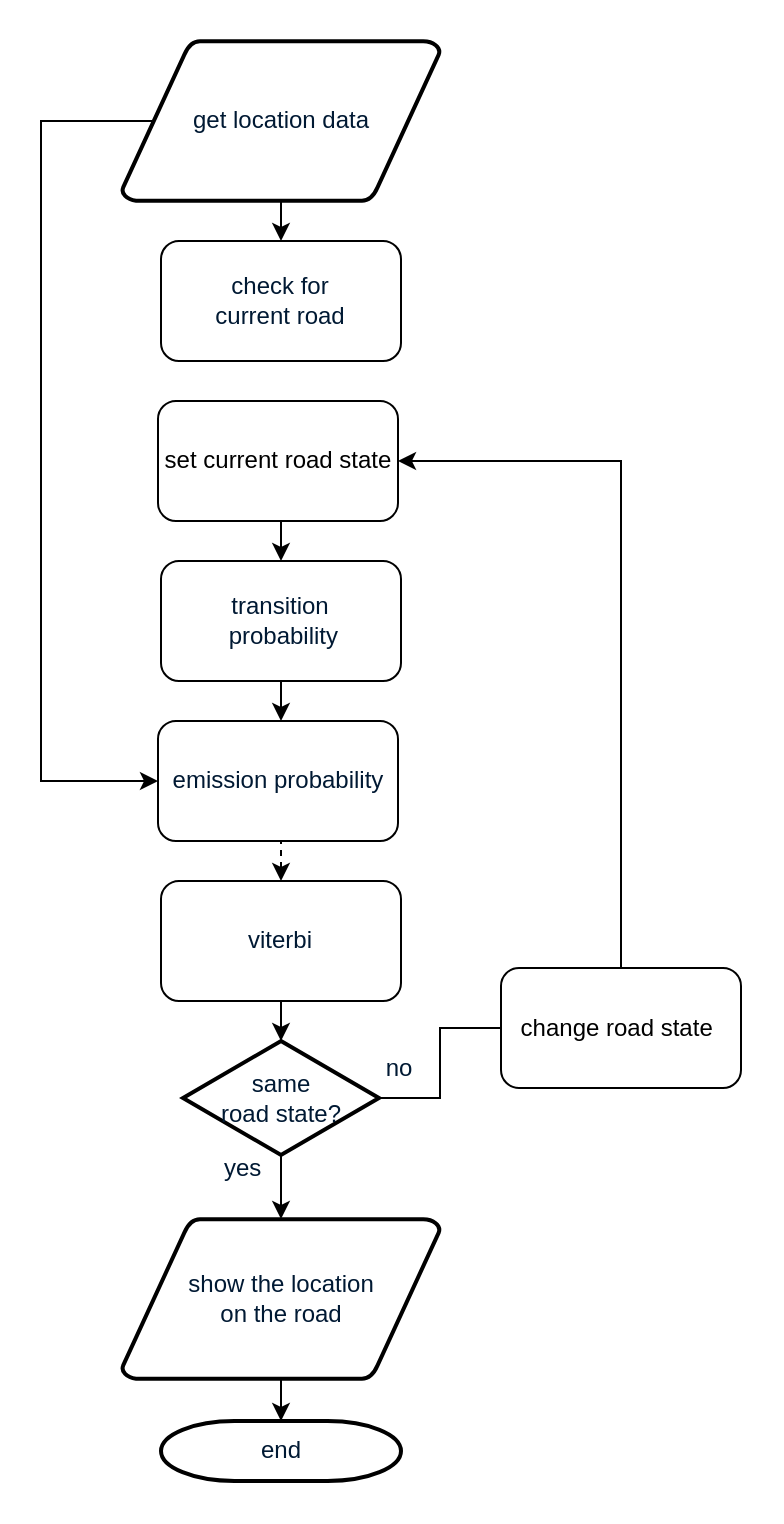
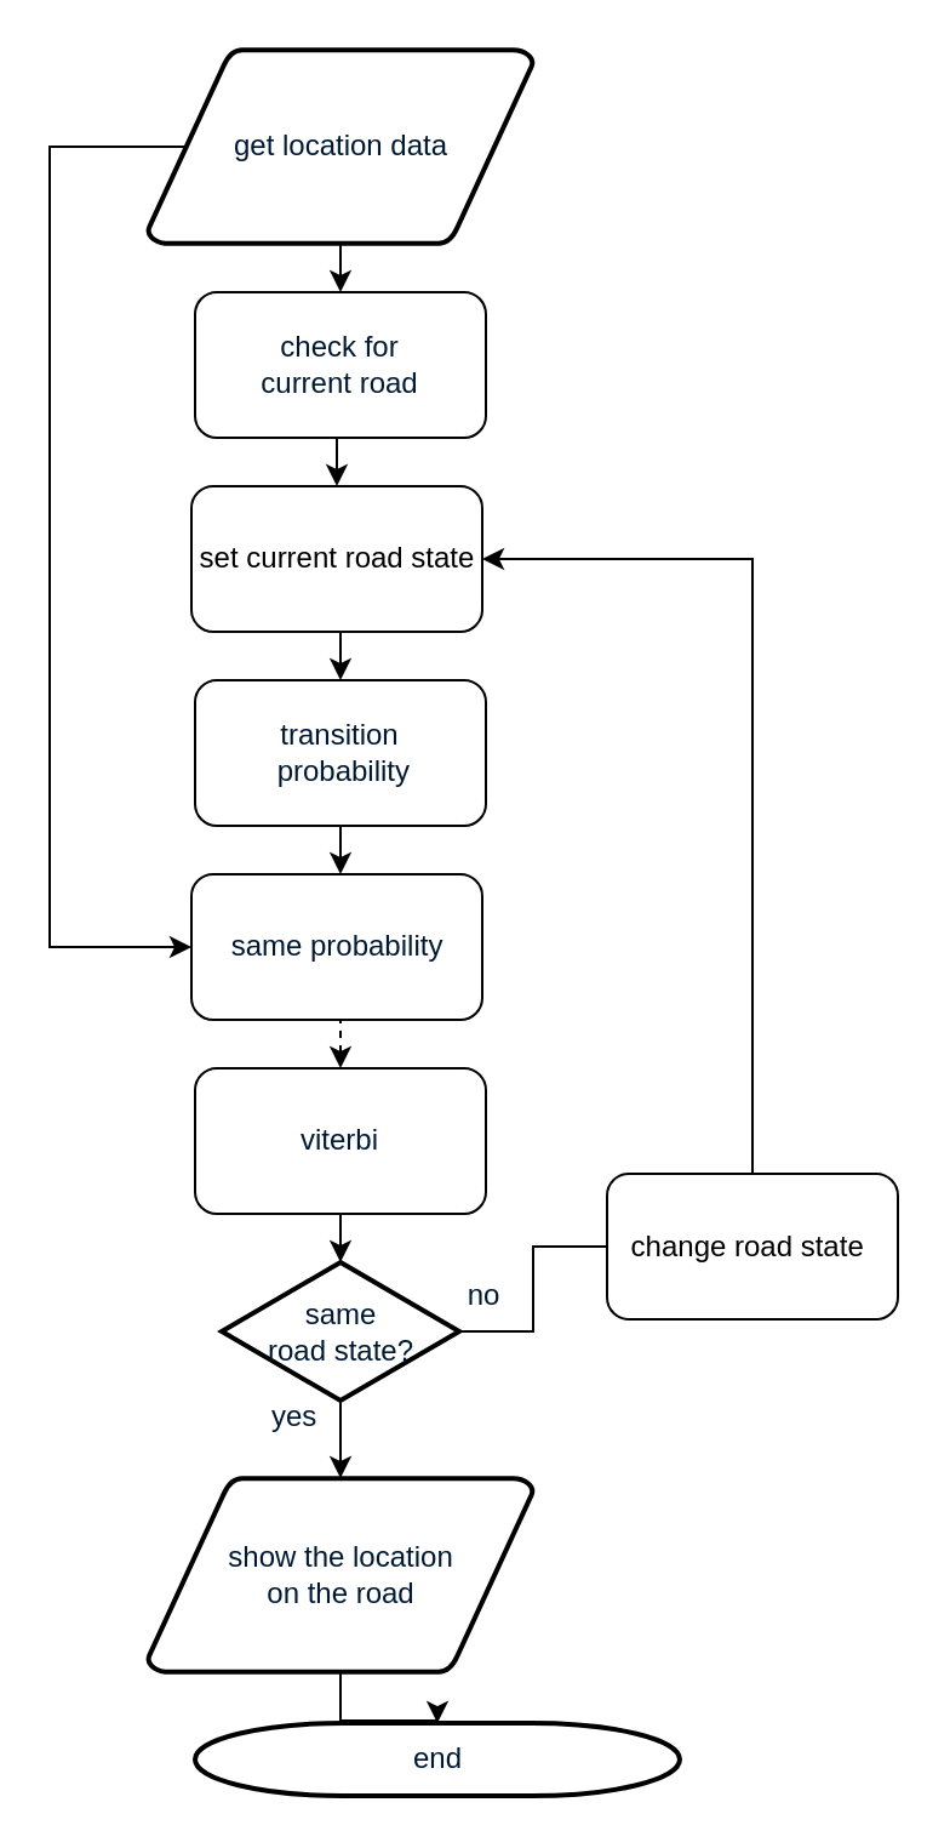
  <mxCell id="0" />
  <mxCell id="1" parent="0" />
- <mxCell id="2" value="end" style="shape=mxgraph.flowchart.terminator;fillColor=#FFFFFF;strokeColor=#000000;strokeWidth=2;gradientColor=none;gradientDirection=north;fontColor=#001933;fontStyle=0;html=1;" parent="1" vertex="1"><mxGeometry x="80" y="710" width="120" height="30" as="geometry" /></mxCell>
+ <mxCell id="2" value="end" style="shape=mxgraph.flowchart.terminator;fillColor=#FFFFFF;strokeColor=#000000;strokeWidth=2;gradientColor=none;gradientDirection=north;fontColor=#001933;fontStyle=0;html=1;" parent="1" vertex="1"><mxGeometry x="80" y="710" width="200" height="30" as="geometry" /></mxCell>
  <mxCell id="3" style="edgeStyle=orthogonalEdgeStyle;rounded=0;orthogonalLoop=1;jettySize=auto;html=1;exitX=0.5;exitY=1;exitDx=0;exitDy=0;exitPerimeter=0;entryX=0.5;entryY=0;entryDx=0;entryDy=0;" edge="1" parent="1" source="5" target="13"><mxGeometry relative="1" as="geometry" /></mxCell>
  <mxCell id="4" style="edgeStyle=orthogonalEdgeStyle;rounded=0;orthogonalLoop=1;jettySize=auto;html=1;exitX=0.095;exitY=0.5;exitDx=0;exitDy=0;exitPerimeter=0;entryX=0;entryY=0.5;entryDx=0;entryDy=0;" edge="1" parent="1" source="5" target="26"><mxGeometry relative="1" as="geometry"><Array as="points"><mxPoint x="20" y="60" /><mxPoint x="20" y="390" /></Array></mxGeometry></mxCell>
  <mxCell id="5" value="get location data" style="shape=mxgraph.flowchart.data;fillColor=#FFFFFF;strokeColor=#000000;strokeWidth=2;gradientColor=none;gradientDirection=north;fontColor=#001933;fontStyle=0;html=1;" parent="1" vertex="1"><mxGeometry x="60.5" y="20" width="159" height="80" as="geometry" /></mxCell>
  <mxCell id="6" style="edgeStyle=orthogonalEdgeStyle;rounded=0;orthogonalLoop=1;jettySize=auto;html=1;exitX=0.905;exitY=0.5;exitDx=0;exitDy=0;exitPerimeter=0;entryX=0.167;entryY=0.492;entryDx=0;entryDy=0;entryPerimeter=0;strokeColor=none;" parent="1" source="26" edge="1"><mxGeometry relative="1" as="geometry"><mxPoint x="360" y="390.333" as="targetPoint" /></mxGeometry></mxCell>
  <mxCell id="7" style="edgeStyle=orthogonalEdgeStyle;rounded=0;orthogonalLoop=1;jettySize=auto;html=1;exitX=0.5;exitY=1;exitDx=0;exitDy=0;exitPerimeter=0;entryX=0.5;entryY=0;entryDx=0;entryDy=0;entryPerimeter=0;" edge="1" parent="1" source="9" target="22"><mxGeometry relative="1" as="geometry" /></mxCell>
  <mxCell id="8" style="edgeStyle=orthogonalEdgeStyle;rounded=0;orthogonalLoop=1;jettySize=auto;html=1;exitX=1;exitY=0.5;exitDx=0;exitDy=0;exitPerimeter=0;endArrow=none;endFill=0;" edge="1" parent="1" source="9" target="15"><mxGeometry relative="1" as="geometry" /></mxCell>
  <mxCell id="9" value="same &lt;br&gt;road state?" style="shape=mxgraph.flowchart.decision;fillColor=#FFFFFF;strokeColor=#000000;strokeWidth=2;gradientColor=none;gradientDirection=north;fontColor=#001933;fontStyle=0;html=1;" parent="1" vertex="1"><mxGeometry x="91" y="520" width="98" height="57" as="geometry" /></mxCell>
  <mxCell id="10" value="yes" style="text;fontColor=#001933;fontStyle=0;html=1;strokeColor=none;gradientColor=none;fillColor=none;strokeWidth=2;" parent="1" vertex="1"><mxGeometry x="109.5" y="570" width="40" height="26" as="geometry" /></mxCell>
  <mxCell id="11" value="no" style="text;fontColor=#001933;fontStyle=0;html=1;strokeColor=none;gradientColor=none;fillColor=none;strokeWidth=2;align=center;" parent="1" vertex="1"><mxGeometry x="178.5" y="520" width="40" height="26" as="geometry" /></mxCell>
+ <mxCell id="12" style="edgeStyle=orthogonalEdgeStyle;rounded=0;orthogonalLoop=1;jettySize=auto;html=1;exitX=0.5;exitY=1;exitDx=0;exitDy=0;entryX=0.5;entryY=0;entryDx=0;entryDy=0;" edge="1" parent="1" source="13" target="24"><mxGeometry relative="1" as="geometry" /></mxCell>
  <mxCell id="13" value="&lt;span style=&quot;color: rgb(0 , 25 , 51)&quot;&gt;check for&lt;/span&gt;&lt;br style=&quot;color: rgb(0 , 25 , 51)&quot;&gt;&lt;span style=&quot;color: rgb(0 , 25 , 51)&quot;&gt;current road&lt;/span&gt;" style="rounded=1;whiteSpace=wrap;html=1;" parent="1" vertex="1"><mxGeometry x="80" y="120" width="120" height="60" as="geometry" /></mxCell>
  <mxCell id="14" style="edgeStyle=orthogonalEdgeStyle;rounded=0;orthogonalLoop=1;jettySize=auto;html=1;exitX=0.5;exitY=0;exitDx=0;exitDy=0;entryX=1;entryY=0.5;entryDx=0;entryDy=0;" edge="1" parent="1" source="15" target="24"><mxGeometry relative="1" as="geometry" /></mxCell>
  <mxCell id="15" value="change road state&amp;nbsp;" style="rounded=1;whiteSpace=wrap;html=1;" parent="1" vertex="1"><mxGeometry x="250" y="483.5" width="120" height="60" as="geometry" /></mxCell>
  <mxCell id="16" style="edgeStyle=orthogonalEdgeStyle;rounded=0;orthogonalLoop=1;jettySize=auto;html=1;exitX=0.5;exitY=1;exitDx=0;exitDy=0;" edge="1" parent="1" source="17"><mxGeometry relative="1" as="geometry"><mxPoint x="140" y="360" as="targetPoint" /></mxGeometry></mxCell>
  <mxCell id="17" value="&lt;span style=&quot;color: rgb(0 , 25 , 51) ; white-space: normal&quot;&gt;transition&lt;/span&gt;&lt;br style=&quot;color: rgb(0 , 25 , 51) ; white-space: normal&quot;&gt;&lt;span style=&quot;color: rgb(0 , 25 , 51) ; white-space: normal&quot;&gt;&amp;nbsp;probability&lt;/span&gt;" style="rounded=1;whiteSpace=wrap;html=1;" parent="1" vertex="1"><mxGeometry x="80" y="280" width="120" height="60" as="geometry" /></mxCell>
  <mxCell id="18" style="edgeStyle=orthogonalEdgeStyle;rounded=0;orthogonalLoop=1;jettySize=auto;html=1;exitX=0.905;exitY=0.5;exitDx=0;exitDy=0;exitPerimeter=0;entryX=0.167;entryY=0.492;entryDx=0;entryDy=0;entryPerimeter=0;strokeColor=none;" parent="1" target="17" edge="1"><mxGeometry relative="1" as="geometry"><mxPoint x="205" y="390.333" as="sourcePoint" /><mxPoint x="360" y="390.333" as="targetPoint" /></mxGeometry></mxCell>
  <mxCell id="19" style="edgeStyle=orthogonalEdgeStyle;rounded=0;orthogonalLoop=1;jettySize=auto;html=1;exitX=0.5;exitY=1;exitDx=0;exitDy=0;entryX=0.5;entryY=0;entryDx=0;entryDy=0;entryPerimeter=0;" edge="1" parent="1" source="20" target="9"><mxGeometry relative="1" as="geometry" /></mxCell>
  <mxCell id="20" value="&lt;font color=&quot;#001933&quot;&gt;viterbi&lt;/font&gt;" style="rounded=1;whiteSpace=wrap;html=1;" parent="1" vertex="1"><mxGeometry x="80" y="440" width="120" height="60" as="geometry" /></mxCell>
  <mxCell id="21" style="edgeStyle=orthogonalEdgeStyle;rounded=0;orthogonalLoop=1;jettySize=auto;html=1;exitX=0.5;exitY=1;exitDx=0;exitDy=0;exitPerimeter=0;entryX=0.5;entryY=0;entryDx=0;entryDy=0;entryPerimeter=0;" edge="1" parent="1" source="22" target="2"><mxGeometry relative="1" as="geometry" /></mxCell>
  <mxCell id="22" value="show the location&lt;br&gt;on the road" style="shape=mxgraph.flowchart.data;fillColor=#FFFFFF;strokeColor=#000000;strokeWidth=2;gradientColor=none;gradientDirection=north;fontColor=#001933;fontStyle=0;html=1;" parent="1" vertex="1"><mxGeometry x="60.5" y="609" width="159" height="80" as="geometry" /></mxCell>
  <mxCell id="23" style="edgeStyle=orthogonalEdgeStyle;rounded=0;orthogonalLoop=1;jettySize=auto;html=1;exitX=0.5;exitY=1;exitDx=0;exitDy=0;entryX=0.5;entryY=0;entryDx=0;entryDy=0;" edge="1" parent="1" source="24" target="17"><mxGeometry relative="1" as="geometry" /></mxCell>
  <mxCell id="24" value="set current road state" style="rounded=1;whiteSpace=wrap;html=1;" parent="1" vertex="1"><mxGeometry x="78.5" y="200" width="120" height="60" as="geometry" /></mxCell>
  <mxCell id="25" style="edgeStyle=orthogonalEdgeStyle;rounded=0;orthogonalLoop=1;jettySize=auto;html=1;exitX=0.5;exitY=1;exitDx=0;exitDy=0;entryX=0.5;entryY=0;entryDx=0;entryDy=0;dashed=1;" edge="1" parent="1" source="26" target="20"><mxGeometry relative="1" as="geometry" /></mxCell>
- <mxCell id="26" value="&lt;span style=&quot;white-space: normal ; color: rgb(0 , 25 , 51)&quot;&gt;emission probability&lt;/span&gt;" style="rounded=1;whiteSpace=wrap;html=1;" parent="1" vertex="1"><mxGeometry x="78.5" y="360" width="120" height="60" as="geometry" /></mxCell>
+ <mxCell id="26" value="&lt;span style=&quot;white-space: normal ; color: rgb(0 , 25 , 51)&quot;&gt;same probability&lt;/span&gt;" style="rounded=1;whiteSpace=wrap;html=1;" parent="1" vertex="1"><mxGeometry x="78.5" y="360" width="120" height="60" as="geometry" /></mxCell>
  <mxCell id="27" style="edgeStyle=orthogonalEdgeStyle;rounded=0;orthogonalLoop=1;jettySize=auto;html=1;exitX=0.905;exitY=0.5;exitDx=0;exitDy=0;exitPerimeter=0;entryX=0.167;entryY=0.492;entryDx=0;entryDy=0;entryPerimeter=0;strokeColor=none;" parent="1" source="17" target="26" edge="1"><mxGeometry relative="1" as="geometry"><mxPoint x="88.333" y="360.333" as="sourcePoint" /><mxPoint x="360" y="390.333" as="targetPoint" /></mxGeometry></mxCell>
